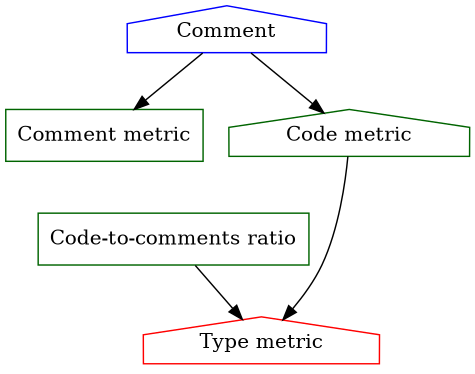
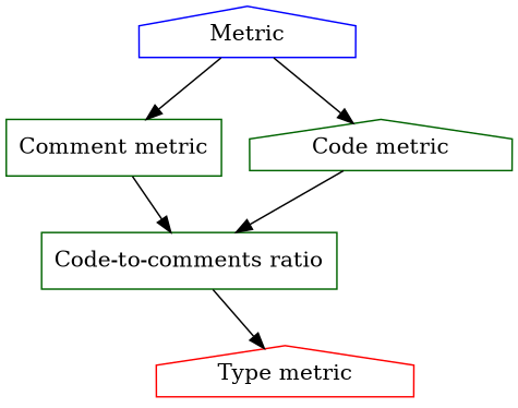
  digraph {
    rankdir=TB
    node [color=darkgreen shape=house]
    n1 [label="Code metric"]
    n2 [label="Code-to-comments ratio" shape=box]
-   Metric [color=blue label=Comment]
+   Metric [color=blue]
    n4 [label="Comment metric" shape=box]
    n5 [color=red label="Type metric"]
-   n1 -> n5
+   n1 -> n2
    n2 -> n5
    Metric -> n1
    Metric -> n4
+   n4 -> n2
  }
